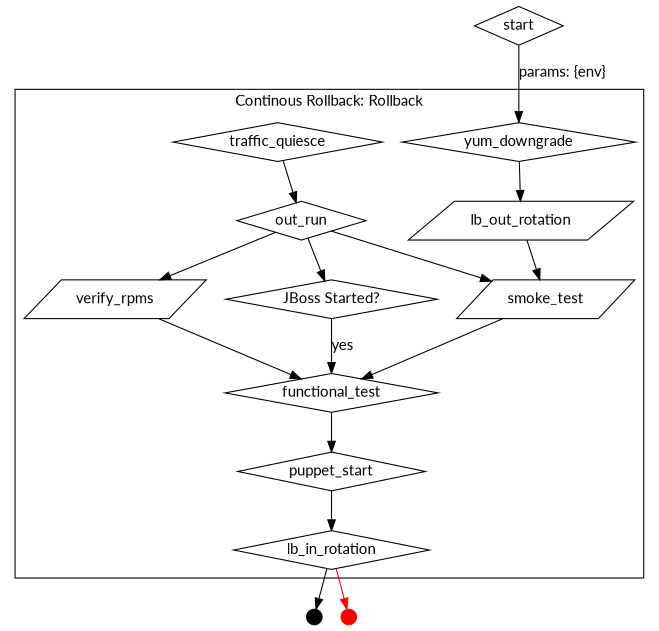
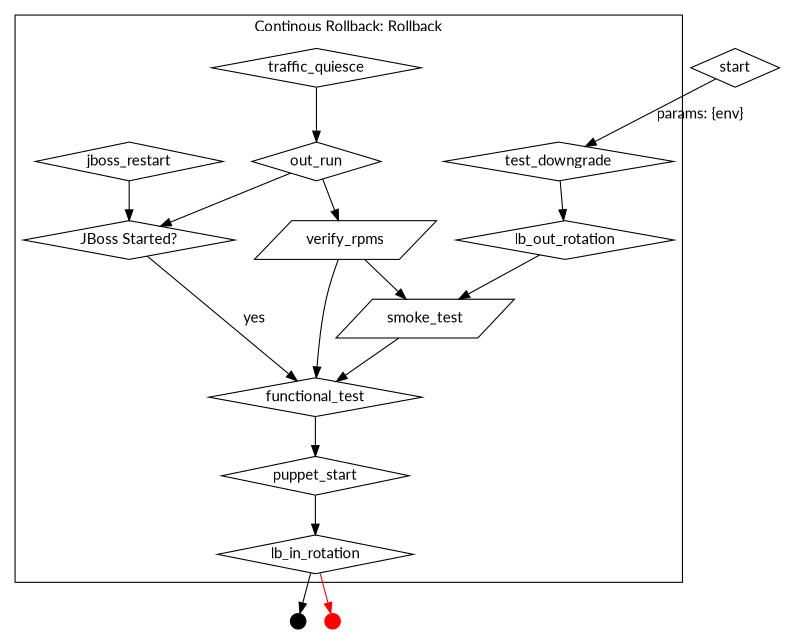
  strict digraph {
    compound=true
    fontname=Lato
    splines=true
    node [fontname=Lato shape=diamond]
    edge [fontname=Lato]
-   yum_downgrade
-   lb_out_rotation [shape=parallelogram]
+   yum_downgrade [label=test_downgrade]
+   lb_out_rotation
    traffic_quiesce
    n4 [label=out_run]
    verify_rpms [shape=parallelogram]
    n6 [label="JBoss Started?"]
    smoke_test [shape=parallelogram]
    functional_test
    puppet_start
+   jboss_restart
    lb_in_rotation
    success [shape=point width=0.2]
    failure [color=red shape=point width=0.2]
    start [width=0.2]
    subgraph cluster_1 {
      label="Continous Rollback: Rollback"
      yum_downgrade
      lb_out_rotation
      traffic_quiesce
      n4
      verify_rpms
      n6
      smoke_test
      functional_test
      puppet_start
+     jboss_restart
      lb_in_rotation
    }
    yum_downgrade -> lb_out_rotation
    lb_out_rotation -> smoke_test
    traffic_quiesce -> n4
    n4 -> verify_rpms
    n4 -> n6
-   n4 -> smoke_test
+   verify_rpms -> smoke_test
    verify_rpms -> functional_test
    n6 -> functional_test [label=yes]
    smoke_test -> functional_test
    functional_test -> puppet_start
    puppet_start -> lb_in_rotation
+   jboss_restart -> n6
    lb_in_rotation -> success
    lb_in_rotation -> failure [color=red]
    start -> yum_downgrade [label="params: {env}"]
  }
